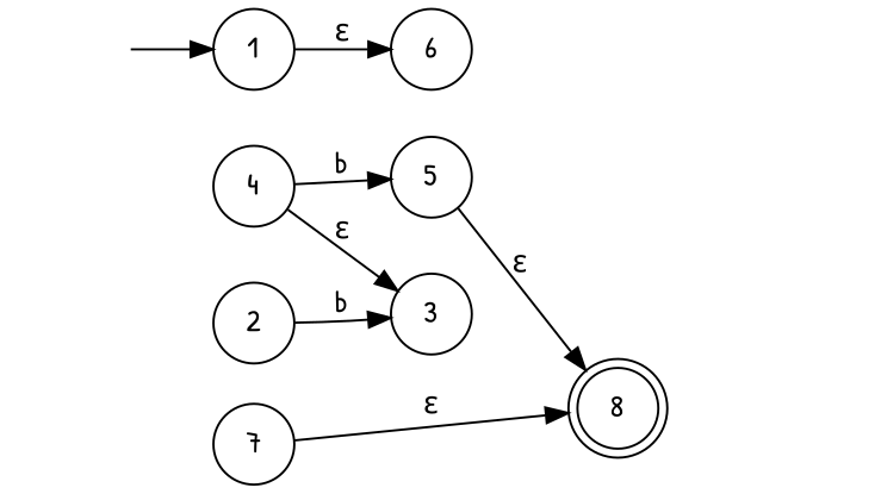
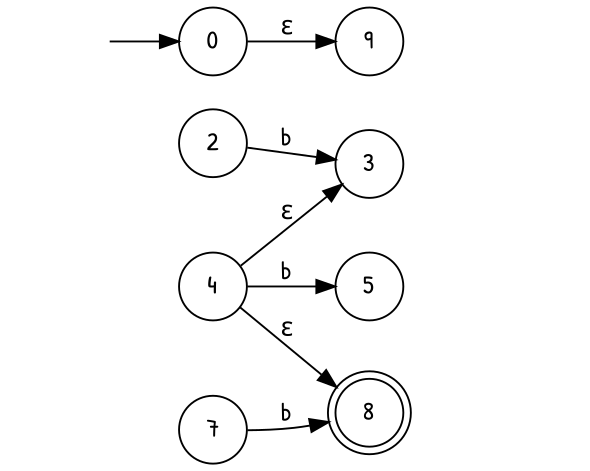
  digraph {
    fontname="Patrick Hand"
    rankdir=LR
    node [fontname="Patrick Hand" shape=circle]
    edge [fontname="Patrick Hand"]
    n1 [label=3]
-   n2 [label=6]
+   n2 [label=9]
    n3 [label=4]
    n4 [label=7]
    n5 [label=5]
    n6 [label=8 shape=doublecircle]
    S [style=invis shape=""]
-   n8 [label=1]
+   n8 [label=0]
    E [style=invis shape=""]
    n10 [label=2]
    subgraph sub_1 {
      rank=same
      n1
      n2
    }
    subgraph sub_2 {
      rank=same
      n3
      n4
    }
    n3 -> n1 [label="ε"]
    n3 -> n5 [label=b]
-   n4 -> n6 [label="ε"]
-   n5 -> n6 [label="ε"]
+   n4 -> n6 [label=b]
+   n3 -> n6 [label="ε"]
    n6 -> E [style=invis]
    S -> n8
    n8 -> n2 [label="ε"]
    n10 -> n1 [label=b]
  }
